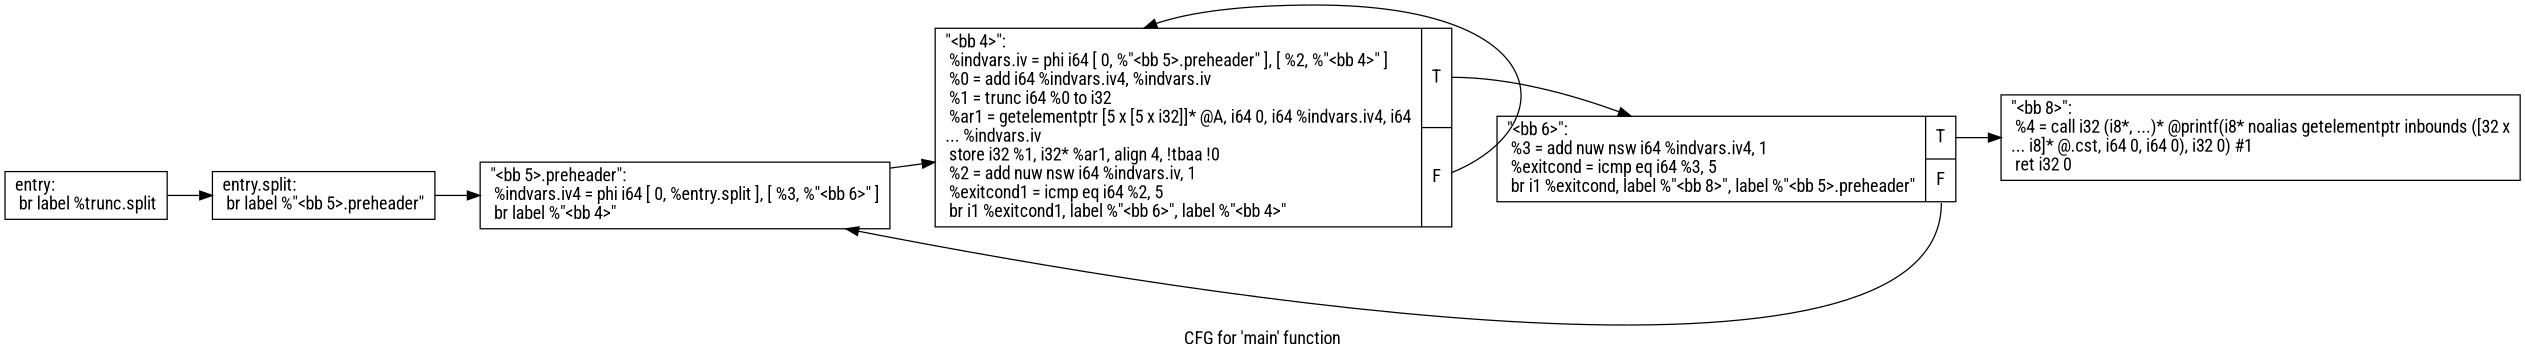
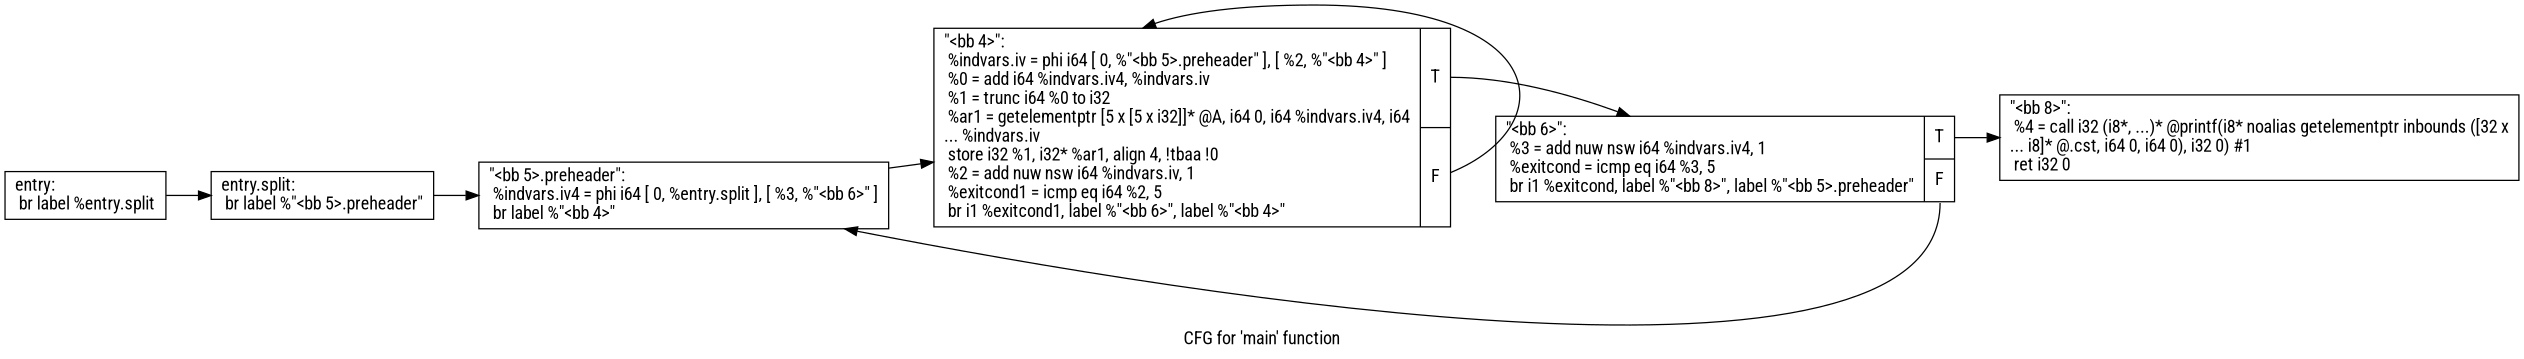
  digraph {
    label="CFG for 'main' function"
    rankdir=LR
    fontname="Roboto Condensed"
    node [shape=record fontname="Roboto Condensed"]
    edge [fontname="Roboto Condensed"]
-   n1 [label="{entry:\l  br label %trunc.split\l}"]
+   n1 [label="{entry:\l  br label %entry.split\l}"]
    n2 [label="{entry.split:                                      \l  br label %\"\<bb 5\>.preheader\"\l}"]
    n3 [label="{\"\<bb 5\>.preheader\":                               \l  %indvars.iv4 = phi i64 [ 0, %entry.split ], [ %3, %\"\<bb 6\>\" ]\l  br label %\"\<bb 4\>\"\l}"]
    n4 [label="{\"\<bb 4\>\":                                         \l  %indvars.iv = phi i64 [ 0, %\"\<bb 5\>.preheader\" ], [ %2, %\"\<bb 4\>\" ]\l  %0 = add i64 %indvars.iv4, %indvars.iv\l  %1 = trunc i64 %0 to i32\l  %ar1 = getelementptr [5 x [5 x i32]]* @A, i64 0, i64 %indvars.iv4, i64\l... %indvars.iv\l  store i32 %1, i32* %ar1, align 4, !tbaa !0\l  %2 = add nuw nsw i64 %indvars.iv, 1\l  %exitcond1 = icmp eq i64 %2, 5\l  br i1 %exitcond1, label %\"\<bb 6\>\", label %\"\<bb 4\>\"\l|{<s0>T|<s1>F}}"]
    n5 [label="{\"\<bb 6\>\":                                         \l  %3 = add nuw nsw i64 %indvars.iv4, 1\l  %exitcond = icmp eq i64 %3, 5\l  br i1 %exitcond, label %\"\<bb 8\>\", label %\"\<bb 5\>.preheader\"\l|{<s0>T|<s1>F}}"]
    n6 [label="{\"\<bb 8\>\":                                         \l  %4 = call i32 (i8*, ...)* @printf(i8* noalias getelementptr inbounds ([32 x\l... i8]* @.cst, i64 0, i64 0), i32 0) #1\l  ret i32 0\l}"]
    n1 -> n2
    n2 -> n3
    n3 -> n4
    n4 -> n4 [tailport=s1]
    n4 -> n5 [tailport=s0]
    n5 -> n3 [tailport=s1]
    n5 -> n6 [tailport=s0]
  }
